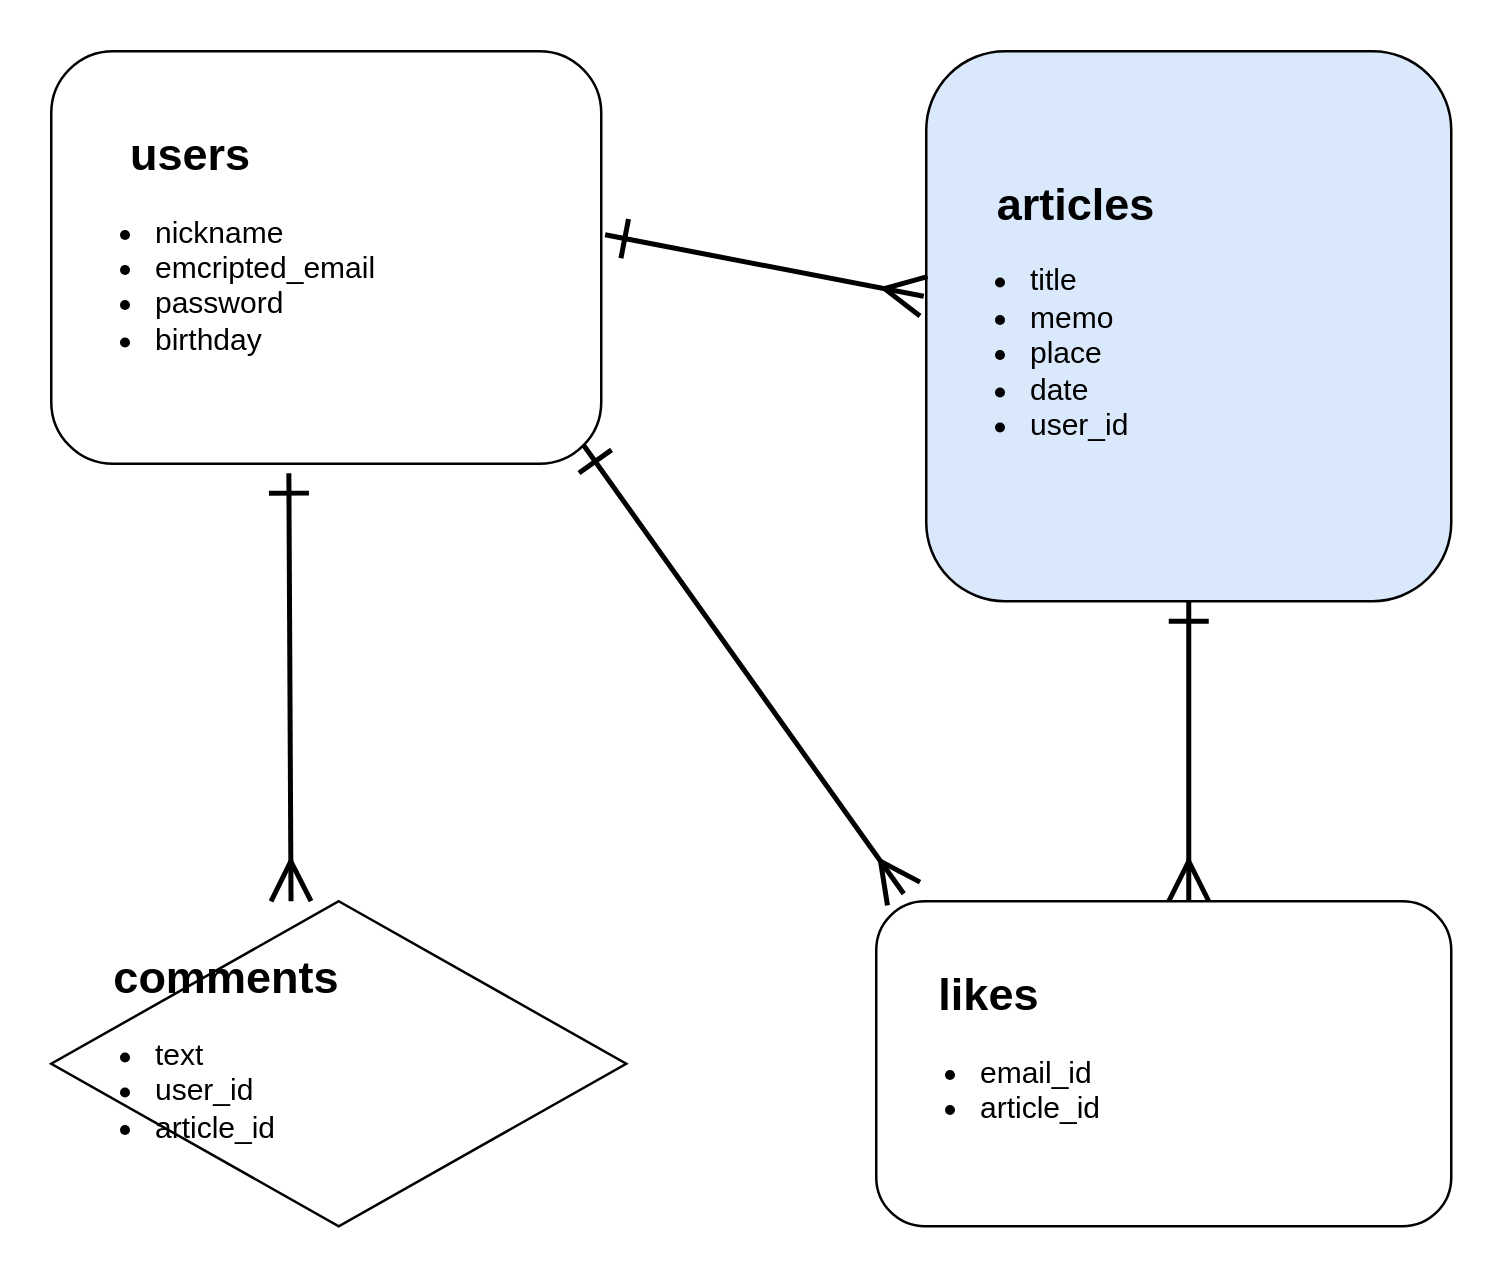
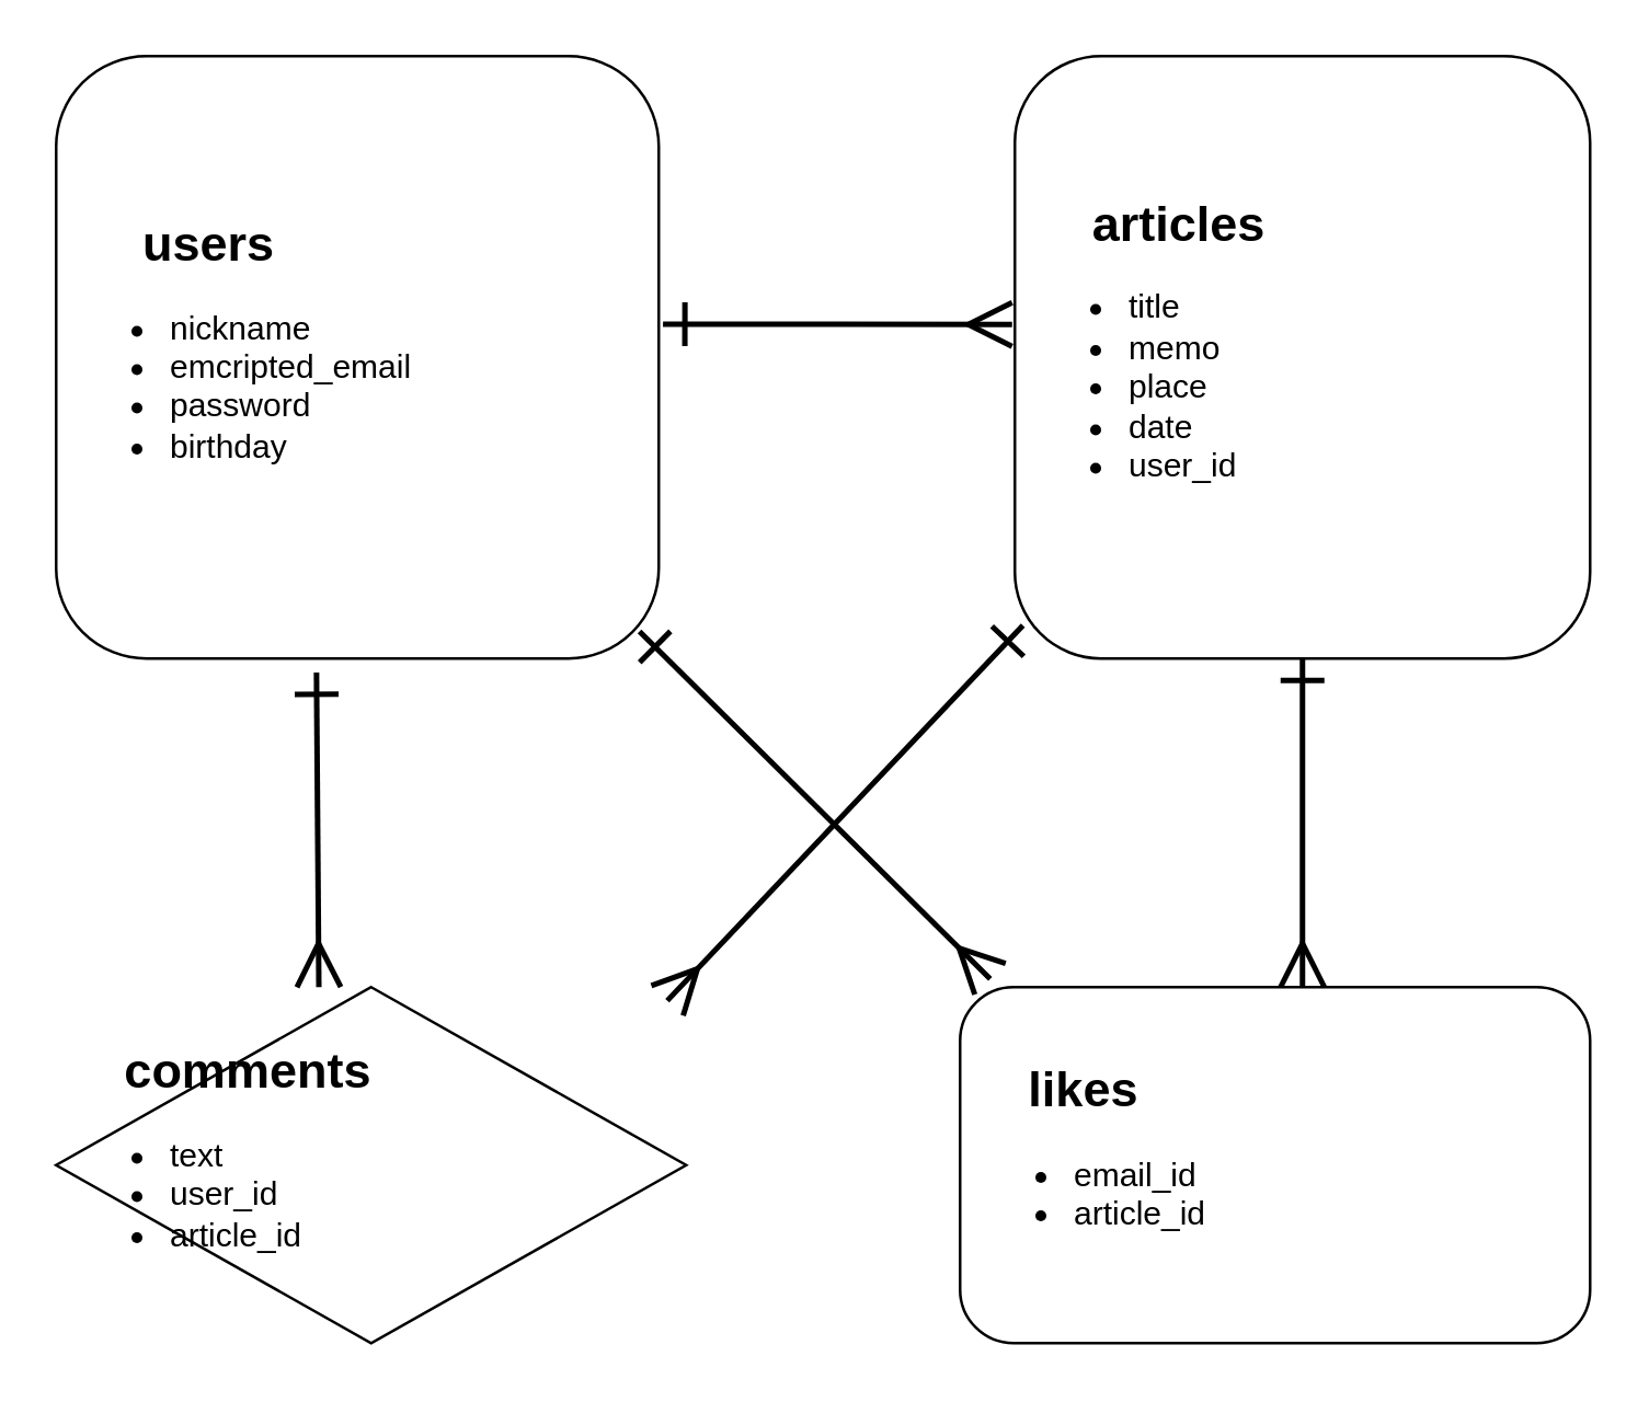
  <mxCell id="0" />
  <mxCell id="1" parent="0" />
- <mxCell id="2" value="&amp;nbsp; &amp;nbsp; &amp;nbsp; &amp;nbsp; &amp;nbsp;&lt;b&gt;&lt;font style=&quot;font-size: 18px&quot;&gt;users&lt;/font&gt;&lt;/b&gt;&lt;br&gt;&lt;ul&gt;&lt;li&gt;nickname&lt;/li&gt;&lt;li&gt;emcripted_email&lt;/li&gt;&lt;li&gt;password&lt;/li&gt;&lt;li&gt;birthday&lt;/li&gt;&lt;/ul&gt;" style="rounded=1;whiteSpace=wrap;html=1;align=left;" parent="1" vertex="1"><mxGeometry x="20" y="20" width="220" height="165" as="geometry" /></mxCell>
- <mxCell id="3" value="&amp;nbsp; &amp;nbsp; &amp;nbsp; &amp;nbsp; &lt;b&gt;&lt;font style=&quot;font-size: 18px&quot;&gt;articles&lt;br&gt;&lt;/font&gt;&lt;/b&gt;&lt;ul&gt;&lt;li&gt;title&lt;/li&gt;&lt;li&gt;memo&lt;/li&gt;&lt;li&gt;place&lt;/li&gt;&lt;li&gt;date&lt;/li&gt;&lt;li&gt;user_id&lt;/li&gt;&lt;/ul&gt;" style="rounded=1;whiteSpace=wrap;html=1;align=left;fillColor=#dae8fc;" parent="1" vertex="1"><mxGeometry x="370" y="20" width="210" height="220" as="geometry" /></mxCell>
+ <mxCell id="2" value="&amp;nbsp; &amp;nbsp; &amp;nbsp; &amp;nbsp; &amp;nbsp;&lt;b&gt;&lt;font style=&quot;font-size: 18px&quot;&gt;users&lt;/font&gt;&lt;/b&gt;&lt;br&gt;&lt;ul&gt;&lt;li&gt;nickname&lt;/li&gt;&lt;li&gt;emcripted_email&lt;/li&gt;&lt;li&gt;password&lt;/li&gt;&lt;li&gt;birthday&lt;/li&gt;&lt;/ul&gt;" style="rounded=1;whiteSpace=wrap;html=1;align=left;" parent="1" vertex="1"><mxGeometry x="20" y="20" width="220" height="220" as="geometry" /></mxCell>
+ <mxCell id="3" value="&amp;nbsp; &amp;nbsp; &amp;nbsp; &amp;nbsp; &lt;b&gt;&lt;font style=&quot;font-size: 18px&quot;&gt;articles&lt;br&gt;&lt;/font&gt;&lt;/b&gt;&lt;ul&gt;&lt;li&gt;title&lt;/li&gt;&lt;li&gt;memo&lt;/li&gt;&lt;li&gt;place&lt;/li&gt;&lt;li&gt;date&lt;/li&gt;&lt;li&gt;user_id&lt;/li&gt;&lt;/ul&gt;" style="rounded=1;whiteSpace=wrap;html=1;align=left;" parent="1" vertex="1"><mxGeometry x="370" y="20" width="210" height="220" as="geometry" /></mxCell>
  <mxCell id="4" value="" style="endArrow=ERmany;html=1;exitX=1.007;exitY=0.445;exitDx=0;exitDy=0;exitPerimeter=0;endFill=0;startArrow=ERone;startFill=0;strokeWidth=2;endSize=13;startSize=13;" parent="1" source="2" edge="1"><mxGeometry width="50" height="50" relative="1" as="geometry"><mxPoint x="310" y="300" as="sourcePoint" /><mxPoint x="369" y="118" as="targetPoint" /></mxGeometry></mxCell>
  <mxCell id="5" style="edgeStyle=orthogonalEdgeStyle;rounded=0;orthogonalLoop=1;jettySize=auto;html=1;exitX=0.5;exitY=1;exitDx=0;exitDy=0;startArrow=ERone;startFill=0;endArrow=ERone;endFill=0;strokeWidth=3;" parent="1" source="3" target="3" edge="1"><mxGeometry relative="1" as="geometry" /></mxCell>
+ <mxCell id="6" value="" style="endArrow=ERmany;html=1;startArrow=ERone;startFill=0;endFill=0;strokeWidth=2;targetPerimeterSpacing=0;endSize=13;startSize=13;exitX=0.014;exitY=0.945;exitDx=0;exitDy=0;exitPerimeter=0;entryX=0.97;entryY=0.038;entryDx=0;entryDy=0;entryPerimeter=0;" parent="1" source="3" target="7" edge="1"><mxGeometry width="50" height="50" relative="1" as="geometry"><mxPoint x="370" y="290" as="sourcePoint" /><mxPoint x="205" y="290" as="targetPoint" /><Array as="points" /></mxGeometry></mxCell>
  <mxCell id="7" value="&lt;span&gt;&amp;nbsp; &amp;nbsp; &amp;nbsp; &amp;nbsp;&lt;/span&gt;&lt;b&gt;&lt;font style=&quot;font-size: 18px&quot;&gt;comments&lt;br&gt;&lt;/font&gt;&lt;/b&gt;&lt;ul&gt;&lt;li&gt;text&lt;/li&gt;&lt;li&gt;user_id&lt;/li&gt;&lt;li&gt;article_id&lt;/li&gt;&lt;/ul&gt;" style="rhombus;whiteSpace=wrap;html=1;align=left;" parent="1" vertex="1"><mxGeometry x="20" y="360" width="230" height="130" as="geometry" /></mxCell>
  <mxCell id="8" value="" style="endArrow=ERmany;html=1;startArrow=ERone;startFill=0;endFill=0;strokeWidth=2;targetPerimeterSpacing=0;endSize=13;startSize=13;exitX=0.432;exitY=1.023;exitDx=0;exitDy=0;exitPerimeter=0;entryX=0.417;entryY=0;entryDx=0;entryDy=0;entryPerimeter=0;" parent="1" source="2" target="7" edge="1"><mxGeometry width="50" height="50" relative="1" as="geometry"><mxPoint x="382.94" y="237.9" as="sourcePoint" /><mxPoint x="253.1" y="374.94" as="targetPoint" /><Array as="points" /></mxGeometry></mxCell>
  <mxCell id="9" value="&lt;span&gt;&amp;nbsp; &amp;nbsp; &amp;nbsp; &amp;nbsp;&lt;/span&gt;&lt;b&gt;&lt;font style=&quot;font-size: 18px&quot;&gt;likes&lt;br&gt;&lt;/font&gt;&lt;/b&gt;&lt;ul&gt;&lt;li&gt;email_id&lt;/li&gt;&lt;li&gt;article_id&lt;/li&gt;&lt;/ul&gt;" style="rounded=1;whiteSpace=wrap;html=1;align=left;" vertex="1" parent="1"><mxGeometry x="350" y="360" width="230" height="130" as="geometry" /></mxCell>
  <mxCell id="10" value="" style="endArrow=ERmany;html=1;exitX=0.968;exitY=0.955;exitDx=0;exitDy=0;exitPerimeter=0;strokeWidth=2;startArrow=ERone;startFill=0;endFill=0;endSize=13;startSize=13;" edge="1" parent="1" source="2"><mxGeometry width="50" height="50" relative="1" as="geometry"><mxPoint x="260" y="310" as="sourcePoint" /><mxPoint x="361" y="357" as="targetPoint" /></mxGeometry></mxCell>
  <mxCell id="11" value="" style="endArrow=ERone;html=1;strokeWidth=2;entryX=0.5;entryY=1;entryDx=0;entryDy=0;startArrow=ERmany;startFill=0;endFill=0;endSize=13;startSize=13;" edge="1" parent="1" target="3"><mxGeometry width="50" height="50" relative="1" as="geometry"><mxPoint x="475" y="360" as="sourcePoint" /><mxPoint x="310" y="260" as="targetPoint" /></mxGeometry></mxCell>
